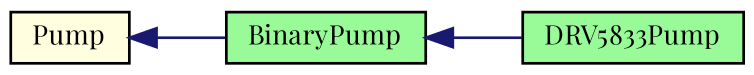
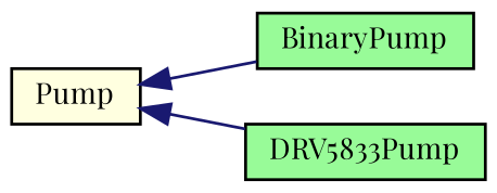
  digraph {
    fontname="Playfair Display"
    rankdir=LR
    node [color=black fillcolor=palegreen fontname="Playfair Display" fontsize=10 shape=record style=filled]
    edge [color=midnightblue dir=back fontname="Playfair Display" fontsize=10 labelfontname=Helvetica labelfontsize=10 style=solid]
    n1 [fillcolor=lightyellow fontcolor=black height=0.2 label=Pump width=0.4]
    n2 [height=0.2 label=BinaryPump width=0.4]
    n3 [height=0.2 label=DRV5833Pump width=0.4]
    n1 -> n2
-   n2 -> n3
+   n1 -> n3
  }
